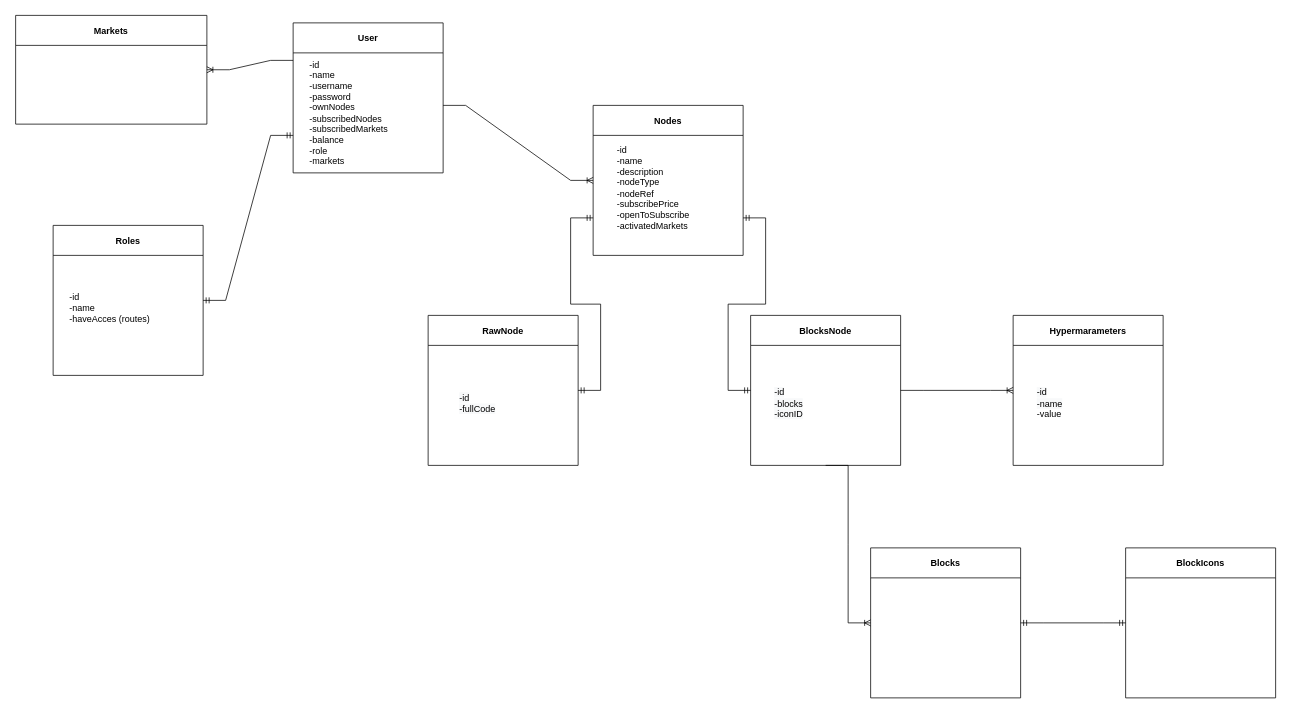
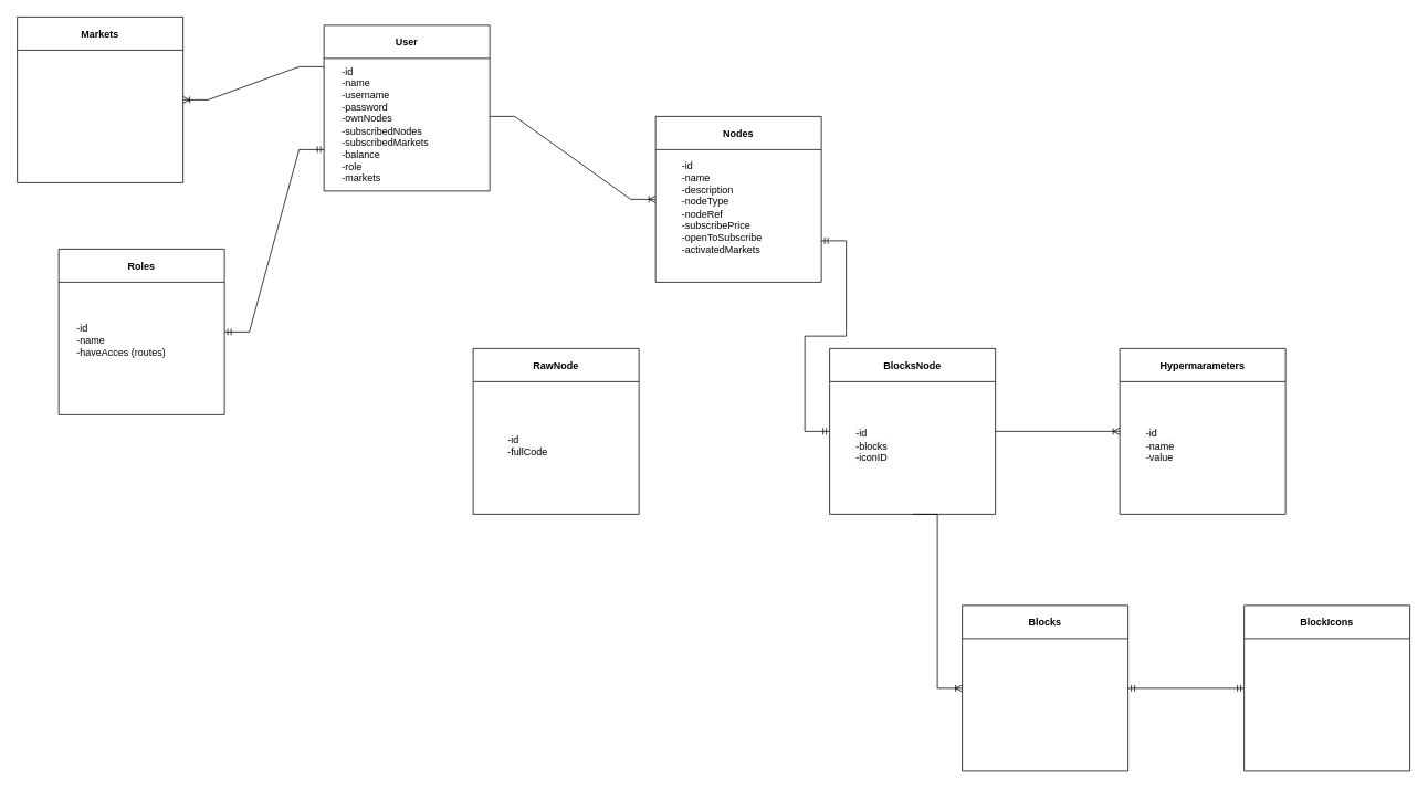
  <mxCell id="0" />
  <mxCell id="1" parent="0" />
  <mxCell id="2" value="User" style="swimlane;startSize=40;" parent="1" vertex="1"><mxGeometry x="390" y="30" width="200" height="200" as="geometry" /></mxCell>
  <mxCell id="3" value="-id&lt;br&gt;-name&amp;nbsp;&lt;br&gt;-username&lt;br&gt;-password&lt;br&gt;-ownNodes&lt;br&gt;-subscribedNodes&lt;br&gt;-subscribedMarkets&lt;br&gt;-balance&lt;br&gt;-role&lt;br&gt;-markets" style="text;html=1;strokeColor=none;fillColor=none;align=left;verticalAlign=middle;whiteSpace=wrap;rounded=0;" parent="2" vertex="1"><mxGeometry x="20" y="50" width="140" height="140" as="geometry" /></mxCell>
  <mxCell id="4" value="Nodes" style="swimlane;startSize=40;" parent="1" vertex="1"><mxGeometry x="790" y="140" width="200" height="200" as="geometry" /></mxCell>
  <mxCell id="5" value="-id&lt;br&gt;-name&amp;nbsp;&lt;br&gt;-description&lt;br&gt;-nodeType&lt;br&gt;-nodeRef&lt;br&gt;-subscribePrice&lt;br&gt;-openToSubscribe&lt;br&gt;-activatedMarkets" style="text;html=1;strokeColor=none;fillColor=none;align=left;verticalAlign=middle;whiteSpace=wrap;rounded=0;" parent="4" vertex="1"><mxGeometry x="30" y="50" width="140" height="120" as="geometry" /></mxCell>
  <mxCell id="6" value="Blocks" style="swimlane;startSize=40;" parent="1" vertex="1"><mxGeometry x="1160" y="730" width="200" height="200" as="geometry" /></mxCell>
  <mxCell id="7" value="BlockIcons" style="swimlane;startSize=40;" parent="1" vertex="1"><mxGeometry x="1500" y="730" width="200" height="200" as="geometry" /></mxCell>
  <mxCell id="8" value="" style="edgeStyle=entityRelationEdgeStyle;fontSize=12;html=1;endArrow=ERmandOne;startArrow=ERmandOne;rounded=0;entryX=0;entryY=0.5;entryDx=0;entryDy=0;exitX=1;exitY=0.5;exitDx=0;exitDy=0;" parent="1" source="6" target="7" edge="1"><mxGeometry width="100" height="100" relative="1" as="geometry"><mxPoint x="1310" y="960" as="sourcePoint" /><mxPoint x="1520" y="860" as="targetPoint" /></mxGeometry></mxCell>
  <mxCell id="9" value="RawNode" style="swimlane;startSize=40;" parent="1" vertex="1"><mxGeometry x="570" y="420" width="200" height="200" as="geometry" /></mxCell>
  <mxCell id="10" value="&lt;br&gt;&lt;span style=&quot;color: rgb(0, 0, 0); font-family: Helvetica; font-size: 12px; font-style: normal; font-variant-ligatures: normal; font-variant-caps: normal; font-weight: 400; letter-spacing: normal; orphans: 2; text-align: left; text-indent: 0px; text-transform: none; widows: 2; word-spacing: 0px; -webkit-text-stroke-width: 0px; background-color: rgb(248, 249, 250); text-decoration-thickness: initial; text-decoration-style: initial; text-decoration-color: initial; float: none; display: inline !important;&quot;&gt;-id&lt;/span&gt;&lt;br style=&quot;color: rgb(0, 0, 0); font-family: Helvetica; font-size: 12px; font-style: normal; font-variant-ligatures: normal; font-variant-caps: normal; font-weight: 400; letter-spacing: normal; orphans: 2; text-align: left; text-indent: 0px; text-transform: none; widows: 2; word-spacing: 0px; -webkit-text-stroke-width: 0px; background-color: rgb(248, 249, 250); text-decoration-thickness: initial; text-decoration-style: initial; text-decoration-color: initial;&quot;&gt;&lt;span style=&quot;color: rgb(0, 0, 0); font-family: Helvetica; font-size: 12px; font-style: normal; font-variant-ligatures: normal; font-variant-caps: normal; font-weight: 400; letter-spacing: normal; orphans: 2; text-align: left; text-indent: 0px; text-transform: none; widows: 2; word-spacing: 0px; -webkit-text-stroke-width: 0px; background-color: rgb(248, 249, 250); text-decoration-thickness: initial; text-decoration-style: initial; text-decoration-color: initial; float: none; display: inline !important;&quot;&gt;-fullCode&lt;/span&gt;" style="text;html=1;strokeColor=none;fillColor=none;align=left;verticalAlign=middle;whiteSpace=wrap;rounded=0;" parent="9" vertex="1"><mxGeometry x="40" y="50" width="140" height="120" as="geometry" /></mxCell>
  <mxCell id="11" value="BlocksNode" style="swimlane;startSize=40;" parent="1" vertex="1"><mxGeometry x="1000" y="420" width="200" height="200" as="geometry" /></mxCell>
  <mxCell id="12" value="&lt;br&gt;&lt;span style=&quot;color: rgb(0, 0, 0); font-family: Helvetica; font-size: 12px; font-style: normal; font-variant-ligatures: normal; font-variant-caps: normal; font-weight: 400; letter-spacing: normal; orphans: 2; text-align: left; text-indent: 0px; text-transform: none; widows: 2; word-spacing: 0px; -webkit-text-stroke-width: 0px; background-color: rgb(248, 249, 250); text-decoration-thickness: initial; text-decoration-style: initial; text-decoration-color: initial; float: none; display: inline !important;&quot;&gt;-id&lt;/span&gt;&lt;br style=&quot;color: rgb(0, 0, 0); font-family: Helvetica; font-size: 12px; font-style: normal; font-variant-ligatures: normal; font-variant-caps: normal; font-weight: 400; letter-spacing: normal; orphans: 2; text-align: left; text-indent: 0px; text-transform: none; widows: 2; word-spacing: 0px; -webkit-text-stroke-width: 0px; background-color: rgb(248, 249, 250); text-decoration-thickness: initial; text-decoration-style: initial; text-decoration-color: initial;&quot;&gt;&lt;span style=&quot;color: rgb(0, 0, 0); font-family: Helvetica; font-size: 12px; font-style: normal; font-variant-ligatures: normal; font-variant-caps: normal; font-weight: 400; letter-spacing: normal; orphans: 2; text-align: left; text-indent: 0px; text-transform: none; widows: 2; word-spacing: 0px; -webkit-text-stroke-width: 0px; background-color: rgb(248, 249, 250); text-decoration-thickness: initial; text-decoration-style: initial; text-decoration-color: initial; float: none; display: inline !important;&quot;&gt;-blocks&lt;/span&gt;&lt;br style=&quot;color: rgb(0, 0, 0); font-family: Helvetica; font-size: 12px; font-style: normal; font-variant-ligatures: normal; font-variant-caps: normal; font-weight: 400; letter-spacing: normal; orphans: 2; text-align: left; text-indent: 0px; text-transform: none; widows: 2; word-spacing: 0px; -webkit-text-stroke-width: 0px; background-color: rgb(248, 249, 250); text-decoration-thickness: initial; text-decoration-style: initial; text-decoration-color: initial;&quot;&gt;&lt;span style=&quot;color: rgb(0, 0, 0); font-family: Helvetica; font-size: 12px; font-style: normal; font-variant-ligatures: normal; font-variant-caps: normal; font-weight: 400; letter-spacing: normal; orphans: 2; text-align: left; text-indent: 0px; text-transform: none; widows: 2; word-spacing: 0px; -webkit-text-stroke-width: 0px; background-color: rgb(248, 249, 250); text-decoration-thickness: initial; text-decoration-style: initial; text-decoration-color: initial; float: none; display: inline !important;&quot;&gt;-iconID&lt;/span&gt;" style="text;html=1;strokeColor=none;fillColor=none;align=left;verticalAlign=middle;whiteSpace=wrap;rounded=0;" parent="11" vertex="1"><mxGeometry x="30" y="50" width="140" height="120" as="geometry" /></mxCell>
  <mxCell id="13" value="" style="edgeStyle=entityRelationEdgeStyle;fontSize=12;html=1;endArrow=ERoneToMany;rounded=0;exitX=0.5;exitY=1;exitDx=0;exitDy=0;entryX=0;entryY=0.5;entryDx=0;entryDy=0;" parent="1" source="11" target="6" edge="1"><mxGeometry width="100" height="100" relative="1" as="geometry"><mxPoint x="1000" y="950" as="sourcePoint" /><mxPoint x="1170" y="840" as="targetPoint" /></mxGeometry></mxCell>
  <mxCell id="14" value="" style="edgeStyle=entityRelationEdgeStyle;fontSize=12;html=1;endArrow=ERoneToMany;rounded=0;entryX=0;entryY=0.5;entryDx=0;entryDy=0;" parent="1" target="4" edge="1"><mxGeometry width="100" height="100" relative="1" as="geometry"><mxPoint x="590" y="140" as="sourcePoint" /><mxPoint x="1200" y="840" as="targetPoint" /></mxGeometry></mxCell>
- <mxCell id="15" value="" style="edgeStyle=entityRelationEdgeStyle;fontSize=12;html=1;endArrow=ERmandOne;startArrow=ERmandOne;rounded=0;entryX=0;entryY=0.75;entryDx=0;entryDy=0;exitX=1;exitY=0.5;exitDx=0;exitDy=0;" parent="1" source="9" target="4" edge="1"><mxGeometry width="100" height="100" relative="1" as="geometry"><mxPoint x="830" y="420" as="sourcePoint" /><mxPoint x="770" y="290" as="targetPoint" /></mxGeometry></mxCell>
  <mxCell id="16" value="" style="edgeStyle=entityRelationEdgeStyle;fontSize=12;html=1;endArrow=ERmandOne;startArrow=ERmandOne;rounded=0;entryX=1;entryY=0.75;entryDx=0;entryDy=0;exitX=0;exitY=0.5;exitDx=0;exitDy=0;" parent="1" source="11" target="4" edge="1"><mxGeometry width="100" height="100" relative="1" as="geometry"><mxPoint x="940" y="560" as="sourcePoint" /><mxPoint x="970" y="380" as="targetPoint" /></mxGeometry></mxCell>
  <mxCell id="17" value="Hypermarameters" style="swimlane;startSize=40;" parent="1" vertex="1"><mxGeometry x="1350" y="420" width="200" height="200" as="geometry" /></mxCell>
  <mxCell id="18" value="&lt;br&gt;&lt;span style=&quot;color: rgb(0, 0, 0); font-family: Helvetica; font-size: 12px; font-style: normal; font-variant-ligatures: normal; font-variant-caps: normal; font-weight: 400; letter-spacing: normal; orphans: 2; text-align: left; text-indent: 0px; text-transform: none; widows: 2; word-spacing: 0px; -webkit-text-stroke-width: 0px; background-color: rgb(248, 249, 250); text-decoration-thickness: initial; text-decoration-style: initial; text-decoration-color: initial; float: none; display: inline !important;&quot;&gt;-id&lt;/span&gt;&lt;br style=&quot;color: rgb(0, 0, 0); font-family: Helvetica; font-size: 12px; font-style: normal; font-variant-ligatures: normal; font-variant-caps: normal; font-weight: 400; letter-spacing: normal; orphans: 2; text-align: left; text-indent: 0px; text-transform: none; widows: 2; word-spacing: 0px; -webkit-text-stroke-width: 0px; background-color: rgb(248, 249, 250); text-decoration-thickness: initial; text-decoration-style: initial; text-decoration-color: initial;&quot;&gt;&lt;span style=&quot;color: rgb(0, 0, 0); font-family: Helvetica; font-size: 12px; font-style: normal; font-variant-ligatures: normal; font-variant-caps: normal; font-weight: 400; letter-spacing: normal; orphans: 2; text-align: left; text-indent: 0px; text-transform: none; widows: 2; word-spacing: 0px; -webkit-text-stroke-width: 0px; background-color: rgb(248, 249, 250); text-decoration-thickness: initial; text-decoration-style: initial; text-decoration-color: initial; float: none; display: inline !important;&quot;&gt;-name&lt;/span&gt;&lt;br style=&quot;color: rgb(0, 0, 0); font-family: Helvetica; font-size: 12px; font-style: normal; font-variant-ligatures: normal; font-variant-caps: normal; font-weight: 400; letter-spacing: normal; orphans: 2; text-align: left; text-indent: 0px; text-transform: none; widows: 2; word-spacing: 0px; -webkit-text-stroke-width: 0px; background-color: rgb(248, 249, 250); text-decoration-thickness: initial; text-decoration-style: initial; text-decoration-color: initial;&quot;&gt;-value" style="text;html=1;strokeColor=none;fillColor=none;align=left;verticalAlign=middle;whiteSpace=wrap;rounded=0;" parent="17" vertex="1"><mxGeometry x="30" y="50" width="140" height="120" as="geometry" /></mxCell>
  <mxCell id="19" value="" style="edgeStyle=entityRelationEdgeStyle;fontSize=12;html=1;endArrow=ERoneToMany;rounded=0;exitX=1;exitY=0.5;exitDx=0;exitDy=0;entryX=0;entryY=0.5;entryDx=0;entryDy=0;" parent="1" source="11" target="17" edge="1"><mxGeometry width="100" height="100" relative="1" as="geometry"><mxPoint x="1110" y="630" as="sourcePoint" /><mxPoint x="1170" y="840" as="targetPoint" /></mxGeometry></mxCell>
  <mxCell id="20" value="Roles" style="swimlane;startSize=40;" parent="1" vertex="1"><mxGeometry x="70" y="300" width="200" height="200" as="geometry" /></mxCell>
  <mxCell id="21" value="-id&lt;br&gt;-name&lt;br&gt;-haveAcces (routes)" style="text;html=1;strokeColor=none;fillColor=none;align=left;verticalAlign=middle;whiteSpace=wrap;rounded=0;" parent="20" vertex="1"><mxGeometry x="20" y="50" width="140" height="120" as="geometry" /></mxCell>
  <mxCell id="22" value="" style="edgeStyle=entityRelationEdgeStyle;fontSize=12;html=1;endArrow=ERmandOne;startArrow=ERmandOne;rounded=0;exitX=1;exitY=0.5;exitDx=0;exitDy=0;entryX=0;entryY=0.75;entryDx=0;entryDy=0;" parent="1" source="20" target="2" edge="1"><mxGeometry width="100" height="100" relative="1" as="geometry"><mxPoint x="300" y="360" as="sourcePoint" /><mxPoint x="390" y="160" as="targetPoint" /></mxGeometry></mxCell>
- <mxCell id="23" value="Markets" style="swimlane;startSize=40;" vertex="1" parent="1"><mxGeometry x="20" y="20" width="255" height="145" as="geometry" /></mxCell>
+ <mxCell id="23" value="Markets" style="swimlane;startSize=40;" vertex="1" parent="1"><mxGeometry x="20" y="20" width="200" height="200" as="geometry" /></mxCell>
  <mxCell id="24" value="" style="edgeStyle=entityRelationEdgeStyle;fontSize=12;html=1;endArrow=ERoneToMany;rounded=0;entryX=1;entryY=0.5;entryDx=0;entryDy=0;exitX=0;exitY=0.25;exitDx=0;exitDy=0;" edge="1" parent="1" source="2" target="23"><mxGeometry width="100" height="100" relative="1" as="geometry"><mxPoint x="320" y="120" as="sourcePoint" /><mxPoint x="190" y="230" as="targetPoint" /></mxGeometry></mxCell>
